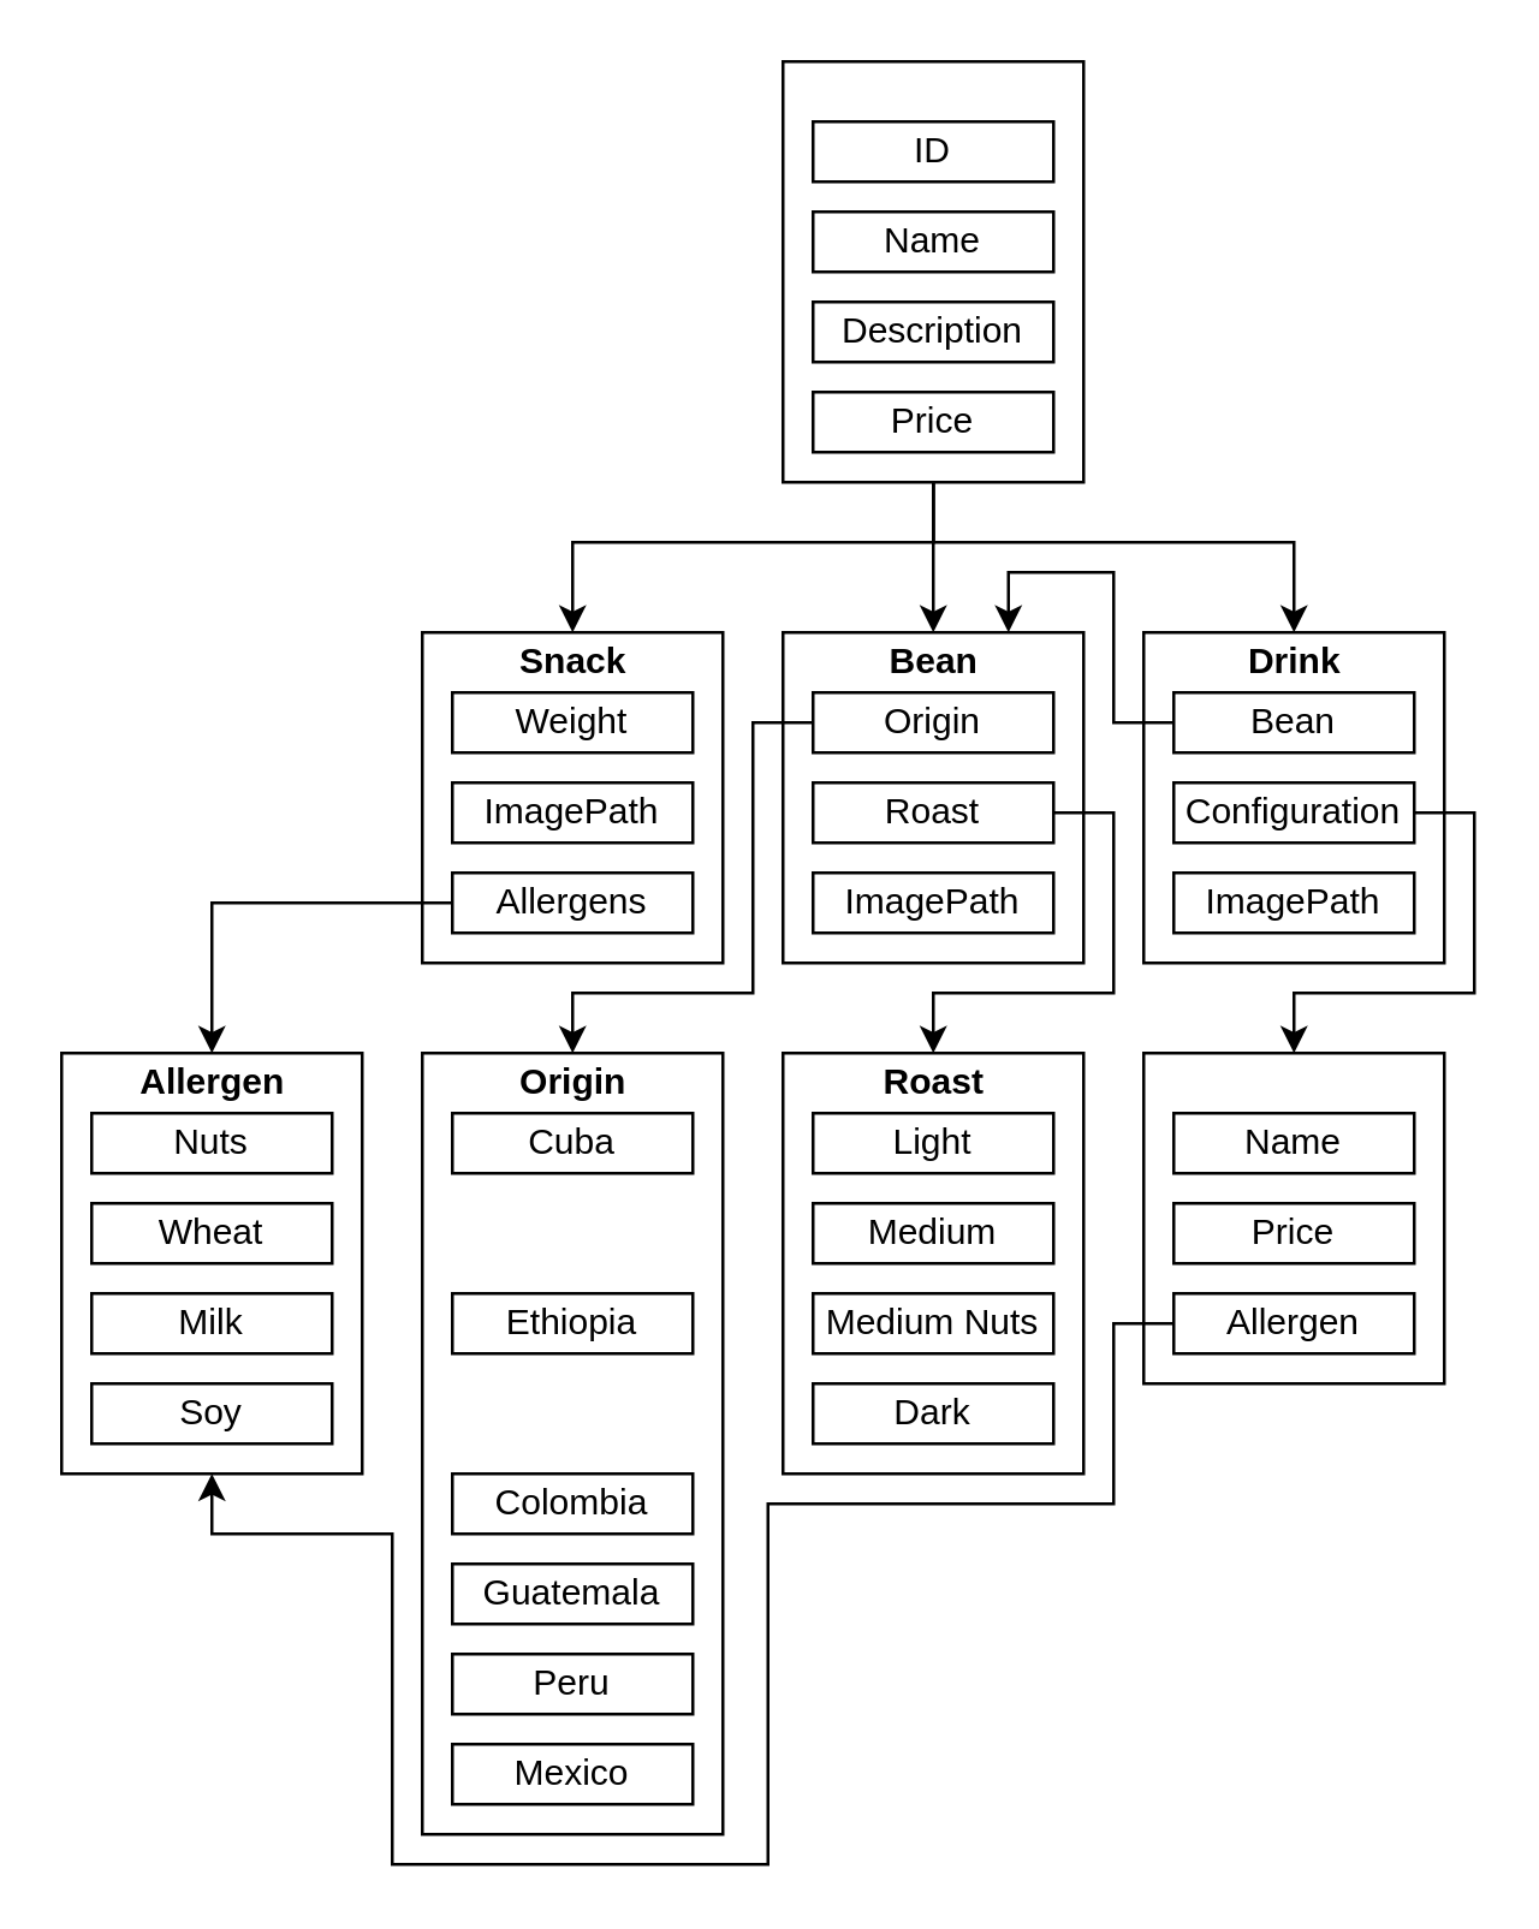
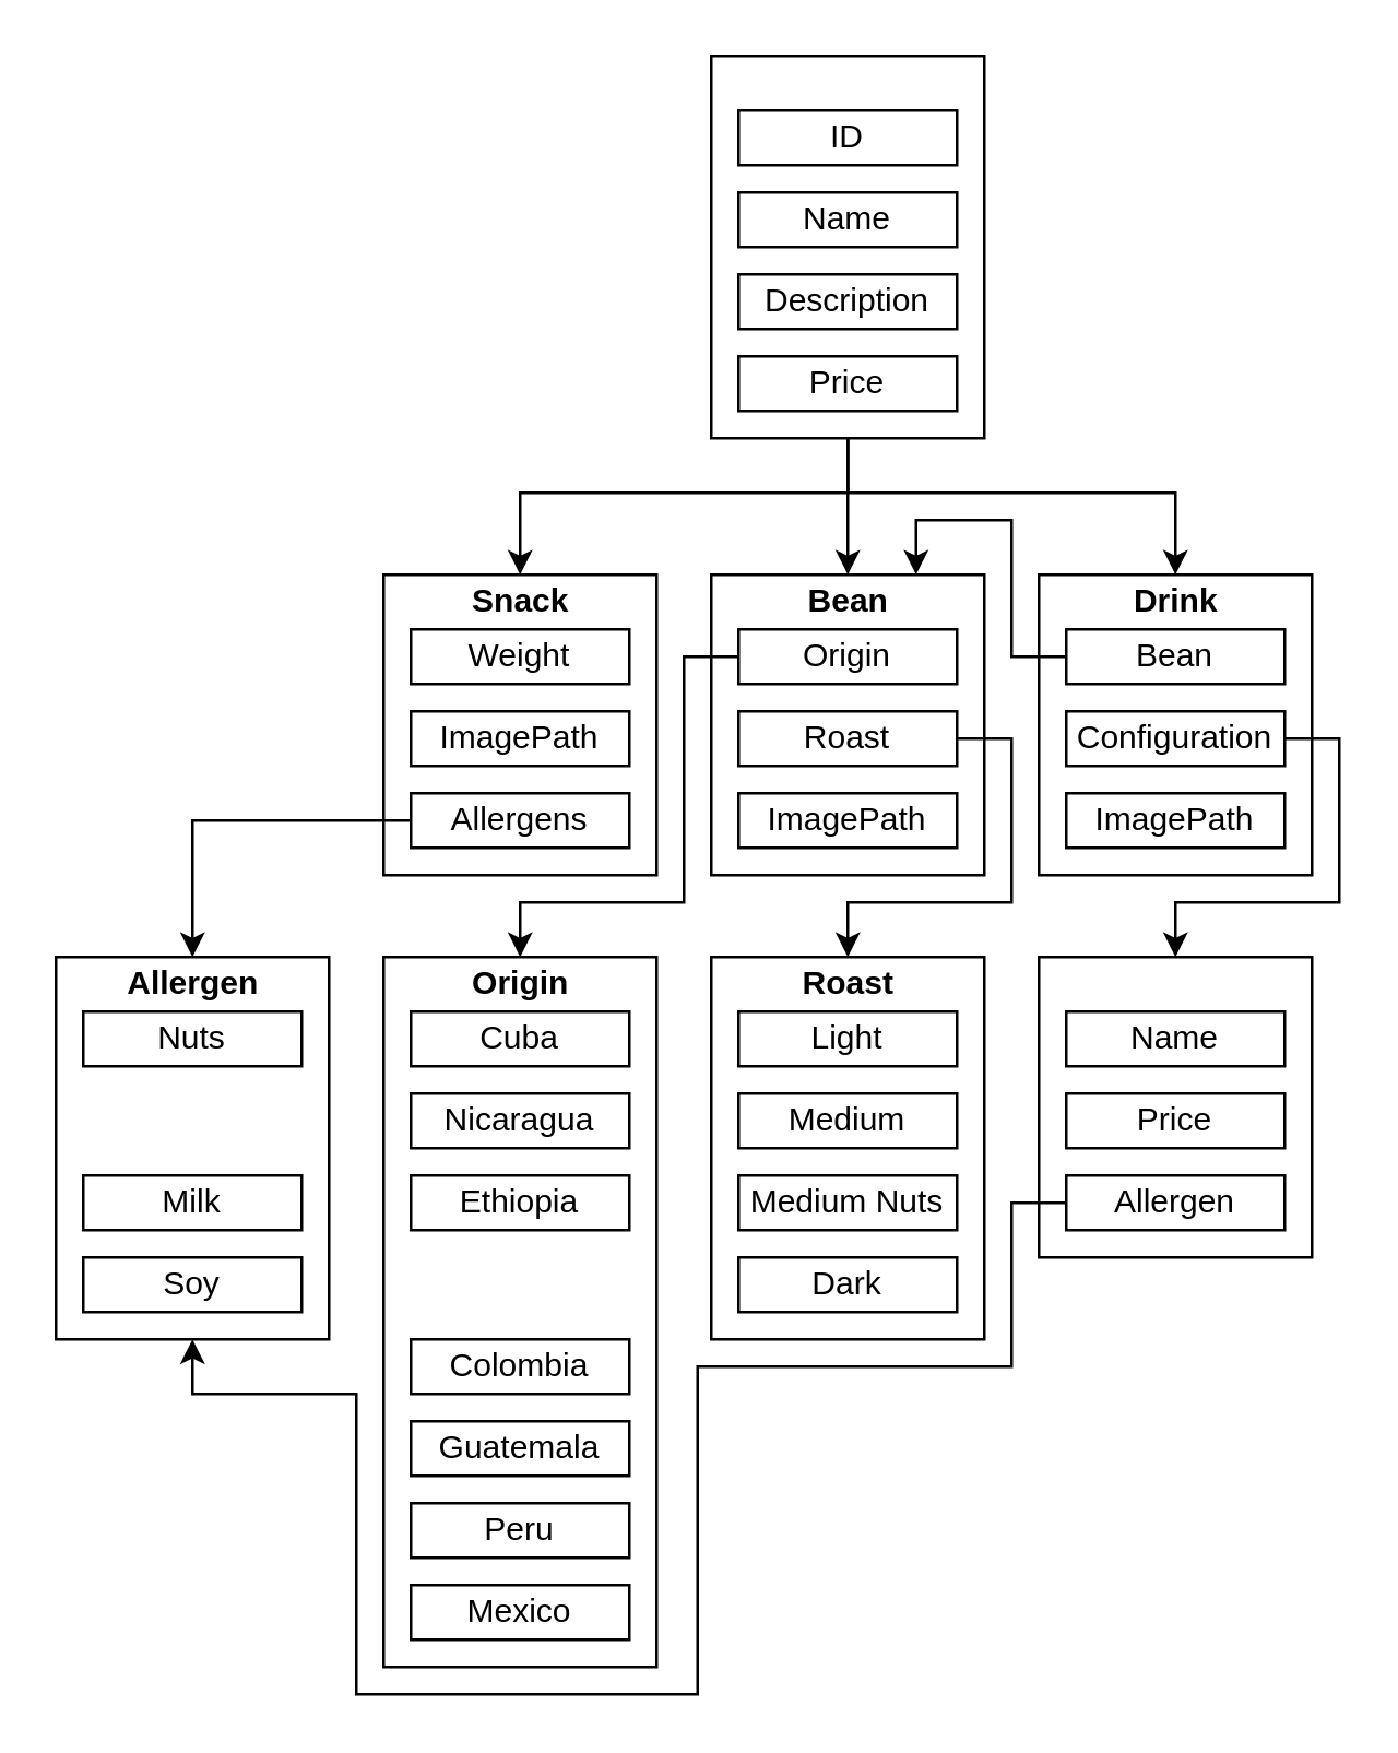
  <mxCell id="0" />
  <mxCell id="1" parent="0" />
  <mxCell id="2" value="" style="edgeStyle=orthogonalEdgeStyle;rounded=0;orthogonalLoop=1;jettySize=auto;html=1;" edge="1" parent="1" source="5" target="6"><mxGeometry relative="1" as="geometry" /></mxCell>
  <mxCell id="3" style="edgeStyle=orthogonalEdgeStyle;rounded=0;orthogonalLoop=1;jettySize=auto;html=1;exitX=0.5;exitY=1;exitDx=0;exitDy=0;" edge="1" parent="1" source="5" target="24"><mxGeometry relative="1" as="geometry"><Array as="points"><mxPoint x="310" y="180" /><mxPoint x="430" y="180" /></Array></mxGeometry></mxCell>
  <mxCell id="4" style="edgeStyle=orthogonalEdgeStyle;rounded=0;orthogonalLoop=1;jettySize=auto;html=1;exitX=0.5;exitY=1;exitDx=0;exitDy=0;entryX=0.5;entryY=0;entryDx=0;entryDy=0;" edge="1" parent="1" source="5" target="8"><mxGeometry relative="1" as="geometry"><Array as="points"><mxPoint x="310" y="180" /><mxPoint x="190" y="180" /></Array></mxGeometry></mxCell>
  <mxCell id="5" value="" style="rounded=0;whiteSpace=wrap;html=1;" vertex="1" parent="1"><mxGeometry x="260" y="20" width="100" height="140" as="geometry" /></mxCell>
  <mxCell id="6" value="" style="rounded=0;whiteSpace=wrap;html=1;" vertex="1" parent="1"><mxGeometry x="260" y="210" width="100" height="110" as="geometry" /></mxCell>
  <mxCell id="7" value="" style="rounded=0;whiteSpace=wrap;html=1;" vertex="1" parent="1"><mxGeometry x="380" y="210" width="100" height="110" as="geometry" /></mxCell>
  <mxCell id="8" value="" style="rounded=0;whiteSpace=wrap;html=1;" vertex="1" parent="1"><mxGeometry x="140" y="210" width="100" height="110" as="geometry" /></mxCell>
  <mxCell id="9" value="ID" style="rounded=0;whiteSpace=wrap;html=1;" vertex="1" parent="1"><mxGeometry x="270" y="40" width="80" height="20" as="geometry" /></mxCell>
  <mxCell id="10" value="Name" style="rounded=0;whiteSpace=wrap;html=1;" vertex="1" parent="1"><mxGeometry x="270" y="70" width="80" height="20" as="geometry" /></mxCell>
  <mxCell id="11" value="Description" style="rounded=0;whiteSpace=wrap;html=1;" vertex="1" parent="1"><mxGeometry x="270" y="100" width="80" height="20" as="geometry" /></mxCell>
  <mxCell id="12" value="Price" style="rounded=0;whiteSpace=wrap;html=1;" vertex="1" parent="1"><mxGeometry x="270" y="130" width="80" height="20" as="geometry" /></mxCell>
  <mxCell id="13" value="Snack" style="text;html=1;align=center;verticalAlign=middle;resizable=0;points=[];autosize=1;fontStyle=1" vertex="1" parent="1"><mxGeometry x="165" y="210" width="50" height="20" as="geometry" /></mxCell>
  <mxCell id="14" value="Weight" style="rounded=0;whiteSpace=wrap;html=1;" vertex="1" parent="1"><mxGeometry x="150" y="230" width="80" height="20" as="geometry" /></mxCell>
  <mxCell id="15" value="ImagePath" style="rounded=0;whiteSpace=wrap;html=1;" vertex="1" parent="1"><mxGeometry x="150" y="260" width="80" height="20" as="geometry" /></mxCell>
  <mxCell id="16" style="edgeStyle=orthogonalEdgeStyle;rounded=0;orthogonalLoop=1;jettySize=auto;html=1;exitX=0;exitY=0.5;exitDx=0;exitDy=0;entryX=0.5;entryY=0;entryDx=0;entryDy=0;" edge="1" parent="1" source="17" target="44"><mxGeometry relative="1" as="geometry"><Array as="points"><mxPoint x="70" y="300" /></Array></mxGeometry></mxCell>
  <mxCell id="17" value="Allergens" style="rounded=0;whiteSpace=wrap;html=1;" vertex="1" parent="1"><mxGeometry x="150" y="290" width="80" height="20" as="geometry" /></mxCell>
  <mxCell id="18" value="Bean" style="text;html=1;align=center;verticalAlign=middle;resizable=0;points=[];autosize=1;fontStyle=1" vertex="1" parent="1"><mxGeometry x="285" y="210" width="50" height="20" as="geometry" /></mxCell>
  <mxCell id="19" style="edgeStyle=orthogonalEdgeStyle;rounded=0;orthogonalLoop=1;jettySize=auto;html=1;exitX=0;exitY=0.5;exitDx=0;exitDy=0;entryX=0.5;entryY=0;entryDx=0;entryDy=0;" edge="1" parent="1" source="20" target="35"><mxGeometry relative="1" as="geometry"><Array as="points"><mxPoint x="250" y="240" /><mxPoint x="250" y="330" /><mxPoint x="190" y="330" /></Array></mxGeometry></mxCell>
  <mxCell id="20" value="Origin" style="rounded=0;whiteSpace=wrap;html=1;" vertex="1" parent="1"><mxGeometry x="270" y="230" width="80" height="20" as="geometry" /></mxCell>
  <mxCell id="21" style="edgeStyle=orthogonalEdgeStyle;rounded=0;orthogonalLoop=1;jettySize=auto;html=1;exitX=1;exitY=0.5;exitDx=0;exitDy=0;entryX=0.5;entryY=0;entryDx=0;entryDy=0;" edge="1" parent="1" source="22" target="29"><mxGeometry relative="1" as="geometry"><Array as="points"><mxPoint x="370" y="270" /><mxPoint x="370" y="330" /><mxPoint x="310" y="330" /></Array></mxGeometry></mxCell>
  <mxCell id="22" value="Roast" style="rounded=0;whiteSpace=wrap;html=1;" vertex="1" parent="1"><mxGeometry x="270" y="260" width="80" height="20" as="geometry" /></mxCell>
  <mxCell id="23" value="ImagePath" style="rounded=0;whiteSpace=wrap;html=1;" vertex="1" parent="1"><mxGeometry x="270" y="290" width="80" height="20" as="geometry" /></mxCell>
  <mxCell id="24" value="Drink" style="text;html=1;align=center;verticalAlign=middle;resizable=0;points=[];autosize=1;fontStyle=1" vertex="1" parent="1"><mxGeometry x="405" y="210" width="50" height="20" as="geometry" /></mxCell>
  <mxCell id="25" style="edgeStyle=orthogonalEdgeStyle;rounded=0;orthogonalLoop=1;jettySize=auto;html=1;exitX=0;exitY=0.5;exitDx=0;exitDy=0;entryX=0.75;entryY=0;entryDx=0;entryDy=0;" edge="1" parent="1" source="26" target="6"><mxGeometry relative="1" as="geometry"><Array as="points"><mxPoint x="370" y="240" /><mxPoint x="370" y="190" /><mxPoint x="335" y="190" /></Array></mxGeometry></mxCell>
  <mxCell id="26" value="Bean" style="rounded=0;whiteSpace=wrap;html=1;" vertex="1" parent="1"><mxGeometry x="390" y="230" width="80" height="20" as="geometry" /></mxCell>
  <mxCell id="27" style="edgeStyle=orthogonalEdgeStyle;rounded=0;orthogonalLoop=1;jettySize=auto;html=1;exitX=1;exitY=0.5;exitDx=0;exitDy=0;entryX=0.5;entryY=0;entryDx=0;entryDy=0;" edge="1" parent="1" source="28" target="51"><mxGeometry relative="1" as="geometry"><Array as="points"><mxPoint x="490" y="270" /><mxPoint x="490" y="330" /><mxPoint x="430" y="330" /></Array></mxGeometry></mxCell>
  <mxCell id="28" value="Configuration" style="rounded=0;whiteSpace=wrap;html=1;" vertex="1" parent="1"><mxGeometry x="390" y="260" width="80" height="20" as="geometry" /></mxCell>
  <mxCell id="29" value="" style="rounded=0;whiteSpace=wrap;html=1;" vertex="1" parent="1"><mxGeometry x="260" y="350" width="100" height="140" as="geometry" /></mxCell>
  <mxCell id="30" value="Roast" style="text;html=1;align=center;verticalAlign=middle;resizable=0;points=[];autosize=1;fontStyle=1" vertex="1" parent="1"><mxGeometry x="285" y="350" width="50" height="20" as="geometry" /></mxCell>
  <mxCell id="31" value="Light" style="rounded=0;whiteSpace=wrap;html=1;" vertex="1" parent="1"><mxGeometry x="270" y="370" width="80" height="20" as="geometry" /></mxCell>
  <mxCell id="32" value="Medium" style="rounded=0;whiteSpace=wrap;html=1;" vertex="1" parent="1"><mxGeometry x="270" y="400" width="80" height="20" as="geometry" /></mxCell>
  <mxCell id="33" value="Medium Nuts" style="rounded=0;whiteSpace=wrap;html=1;" vertex="1" parent="1"><mxGeometry x="270" y="430" width="80" height="20" as="geometry" /></mxCell>
  <mxCell id="34" value="Dark" style="rounded=0;whiteSpace=wrap;html=1;" vertex="1" parent="1"><mxGeometry x="270" y="460" width="80" height="20" as="geometry" /></mxCell>
  <mxCell id="35" value="" style="rounded=0;whiteSpace=wrap;html=1;" vertex="1" parent="1"><mxGeometry x="140" y="350" width="100" height="260" as="geometry" /></mxCell>
  <mxCell id="36" value="Origin" style="text;html=1;align=center;verticalAlign=middle;resizable=0;points=[];autosize=1;fontStyle=1" vertex="1" parent="1"><mxGeometry x="165" y="350" width="50" height="20" as="geometry" /></mxCell>
  <mxCell id="37" value="Cuba" style="rounded=0;whiteSpace=wrap;html=1;" vertex="1" parent="1"><mxGeometry x="150" y="370" width="80" height="20" as="geometry" /></mxCell>
+ <mxCell id="38" value="Nicaragua" style="rounded=0;whiteSpace=wrap;html=1;" vertex="1" parent="1"><mxGeometry x="150" y="400" width="80" height="20" as="geometry" /></mxCell>
  <mxCell id="39" value="Ethiopia" style="rounded=0;whiteSpace=wrap;html=1;" vertex="1" parent="1"><mxGeometry x="150" y="430" width="80" height="20" as="geometry" /></mxCell>
  <mxCell id="40" value="Colombia" style="rounded=0;whiteSpace=wrap;html=1;" vertex="1" parent="1"><mxGeometry x="150" y="490" width="80" height="20" as="geometry" /></mxCell>
  <mxCell id="41" value="Guatemala" style="rounded=0;whiteSpace=wrap;html=1;" vertex="1" parent="1"><mxGeometry x="150" y="520" width="80" height="20" as="geometry" /></mxCell>
  <mxCell id="42" value="Peru" style="rounded=0;whiteSpace=wrap;html=1;" vertex="1" parent="1"><mxGeometry x="150" y="550" width="80" height="20" as="geometry" /></mxCell>
  <mxCell id="43" value="Mexico" style="rounded=0;whiteSpace=wrap;html=1;" vertex="1" parent="1"><mxGeometry x="150" y="580" width="80" height="20" as="geometry" /></mxCell>
  <mxCell id="44" value="" style="rounded=0;whiteSpace=wrap;html=1;" vertex="1" parent="1"><mxGeometry x="20" y="350" width="100" height="140" as="geometry" /></mxCell>
  <mxCell id="45" value="Allergen" style="text;html=1;align=center;verticalAlign=middle;resizable=0;points=[];autosize=1;fontStyle=1" vertex="1" parent="1"><mxGeometry x="40" y="350" width="60" height="20" as="geometry" /></mxCell>
  <mxCell id="46" value="Nuts" style="rounded=0;whiteSpace=wrap;html=1;" vertex="1" parent="1"><mxGeometry x="30" y="370" width="80" height="20" as="geometry" /></mxCell>
- <mxCell id="47" value="Wheat" style="rounded=0;whiteSpace=wrap;html=1;" vertex="1" parent="1"><mxGeometry x="30" y="400" width="80" height="20" as="geometry" /></mxCell>
  <mxCell id="48" value="Milk" style="rounded=0;whiteSpace=wrap;html=1;" vertex="1" parent="1"><mxGeometry x="30" y="430" width="80" height="20" as="geometry" /></mxCell>
  <mxCell id="49" value="Soy" style="rounded=0;whiteSpace=wrap;html=1;" vertex="1" parent="1"><mxGeometry x="30" y="460" width="80" height="20" as="geometry" /></mxCell>
  <mxCell id="50" value="ImagePath" style="rounded=0;whiteSpace=wrap;html=1;" vertex="1" parent="1"><mxGeometry x="390" y="290" width="80" height="20" as="geometry" /></mxCell>
  <mxCell id="51" value="" style="rounded=0;whiteSpace=wrap;html=1;" vertex="1" parent="1"><mxGeometry x="380" y="350" width="100" height="110" as="geometry" /></mxCell>
  <mxCell id="52" value="Name" style="rounded=0;whiteSpace=wrap;html=1;" vertex="1" parent="1"><mxGeometry x="390" y="370" width="80" height="20" as="geometry" /></mxCell>
  <mxCell id="53" value="Price" style="rounded=0;whiteSpace=wrap;html=1;" vertex="1" parent="1"><mxGeometry x="390" y="400" width="80" height="20" as="geometry" /></mxCell>
  <mxCell id="54" style="edgeStyle=orthogonalEdgeStyle;rounded=0;orthogonalLoop=1;jettySize=auto;html=1;exitX=0;exitY=0.5;exitDx=0;exitDy=0;entryX=0.5;entryY=1;entryDx=0;entryDy=0;" edge="1" parent="1" source="55" target="44"><mxGeometry relative="1" as="geometry"><Array as="points"><mxPoint x="370" y="440" /><mxPoint x="370" y="500" /><mxPoint x="255" y="500" /><mxPoint x="255" y="620" /><mxPoint x="130" y="620" /><mxPoint x="130" y="510" /><mxPoint x="70" y="510" /></Array></mxGeometry></mxCell>
  <mxCell id="55" value="Allergen" style="rounded=0;whiteSpace=wrap;html=1;" vertex="1" parent="1"><mxGeometry x="390" y="430" width="80" height="20" as="geometry" /></mxCell>
